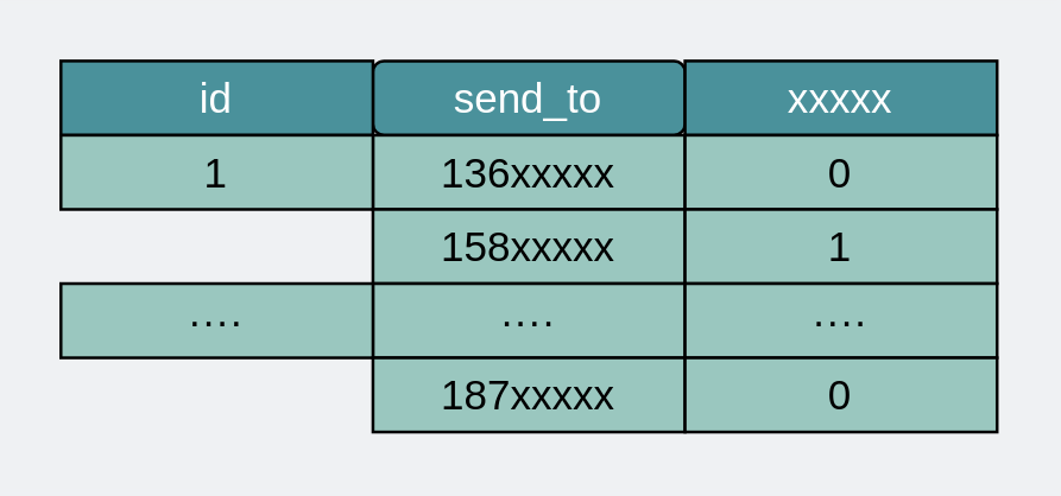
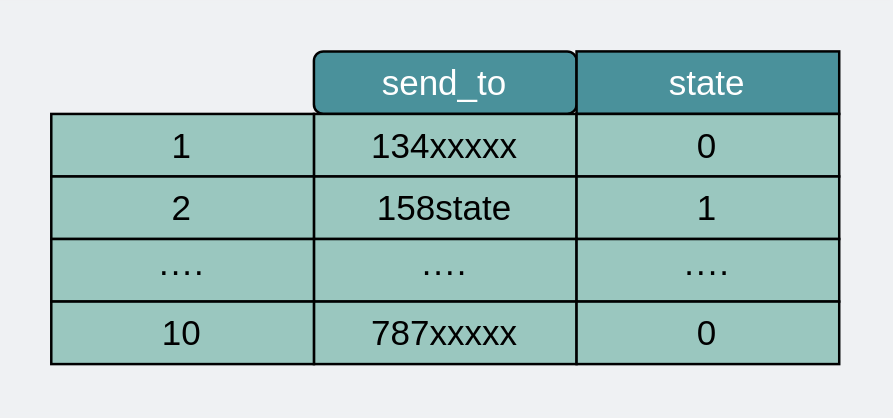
  <mxCell id="0" />
  <mxCell id="1" parent="0" />
  <mxCell id="2" value="send_to" style="whiteSpace=wrap;html=1;fillColor=#4A919B;gradientColor=none;fontSize=14;fontColor=#FFFFFF;rounded=1;" parent="1" vertex="1"><mxGeometry x="125" y="20" width="105" height="25" as="geometry" /></mxCell>
- <mxCell id="3" value="xxxxx" style="rounded=0;whiteSpace=wrap;html=1;fillColor=#4A919B;gradientColor=none;fontSize=14;fontColor=#FFFFFF;" parent="1" vertex="1"><mxGeometry x="230" y="20" width="105" height="25" as="geometry" /></mxCell>
- <mxCell id="4" value="id" style="rounded=0;whiteSpace=wrap;html=1;fillColor=#4A919B;gradientColor=none;fontSize=14;fontColor=#FFFFFF;" parent="1" vertex="1"><mxGeometry x="20" y="20" width="105" height="25" as="geometry" /></mxCell>
- <mxCell id="5" value="136xxxxx" style="rounded=0;whiteSpace=wrap;html=1;fillColor=#9AC7BF;gradientColor=none;fontSize=14;fontColor=#000000;" parent="1" vertex="1"><mxGeometry x="125" y="45" width="105" height="25" as="geometry" /></mxCell>
+ <mxCell id="3" value="state" style="rounded=0;whiteSpace=wrap;html=1;fillColor=#4A919B;gradientColor=none;fontSize=14;fontColor=#FFFFFF;" parent="1" vertex="1"><mxGeometry x="230" y="20" width="105" height="25" as="geometry" /></mxCell>
+ <mxCell id="5" value="134xxxxx" style="rounded=0;whiteSpace=wrap;html=1;fillColor=#9AC7BF;gradientColor=none;fontSize=14;fontColor=#000000;" parent="1" vertex="1"><mxGeometry x="125" y="45" width="105" height="25" as="geometry" /></mxCell>
  <mxCell id="6" value="0" style="rounded=0;whiteSpace=wrap;html=1;fillColor=#9AC7BF;gradientColor=none;fontSize=14;fontColor=#000000;" parent="1" vertex="1"><mxGeometry x="230" y="45" width="105" height="25" as="geometry" /></mxCell>
  <mxCell id="7" value="1" style="rounded=0;whiteSpace=wrap;html=1;fillColor=#9AC7BF;gradientColor=none;fontSize=14;fontColor=#000000;" parent="1" vertex="1"><mxGeometry x="20" y="45" width="105" height="25" as="geometry" /></mxCell>
- <mxCell id="8" value="158xxxxx" style="rounded=0;whiteSpace=wrap;html=1;fillColor=#9AC7BF;gradientColor=none;fontSize=14;fontColor=#000000;" parent="1" vertex="1"><mxGeometry x="125" y="70" width="105" height="25" as="geometry" /></mxCell>
+ <mxCell id="8" value="158state" style="rounded=0;whiteSpace=wrap;html=1;fillColor=#9AC7BF;gradientColor=none;fontSize=14;fontColor=#000000;" parent="1" vertex="1"><mxGeometry x="125" y="70" width="105" height="25" as="geometry" /></mxCell>
  <mxCell id="9" value="1" style="rounded=0;whiteSpace=wrap;html=1;fillColor=#9AC7BF;gradientColor=none;fontSize=14;fontColor=#000000;" parent="1" vertex="1"><mxGeometry x="230" y="70" width="105" height="25" as="geometry" /></mxCell>
+ <mxCell id="10" value="2" style="rounded=0;whiteSpace=wrap;html=1;fillColor=#9AC7BF;gradientColor=none;fontSize=14;fontColor=#000000;" parent="1" vertex="1"><mxGeometry x="20" y="70" width="105" height="25" as="geometry" /></mxCell>
  <mxCell id="11" value="····" style="rounded=0;whiteSpace=wrap;html=1;fillColor=#9AC7BF;gradientColor=none;fontSize=14;fontColor=#000000;" parent="1" vertex="1"><mxGeometry x="125" y="95" width="105" height="25" as="geometry" /></mxCell>
  <mxCell id="12" value="····" style="rounded=0;whiteSpace=wrap;html=1;fillColor=#9AC7BF;gradientColor=none;fontSize=14;fontColor=#000000;" parent="1" vertex="1"><mxGeometry x="230" y="95" width="105" height="25" as="geometry" /></mxCell>
  <mxCell id="13" value="····" style="rounded=0;whiteSpace=wrap;html=1;fillColor=#9AC7BF;gradientColor=none;fontSize=14;fontColor=#000000;" parent="1" vertex="1"><mxGeometry x="20" y="95" width="105" height="25" as="geometry" /></mxCell>
- <mxCell id="14" value="187xxxxx" style="rounded=0;whiteSpace=wrap;html=1;fillColor=#9AC7BF;gradientColor=none;fontSize=14;fontColor=#000000;" parent="1" vertex="1"><mxGeometry x="125" y="120" width="105" height="25" as="geometry" /></mxCell>
+ <mxCell id="14" value="787xxxxx" style="rounded=0;whiteSpace=wrap;html=1;fillColor=#9AC7BF;gradientColor=none;fontSize=14;fontColor=#000000;" parent="1" vertex="1"><mxGeometry x="125" y="120" width="105" height="25" as="geometry" /></mxCell>
  <mxCell id="15" value="0" style="rounded=0;whiteSpace=wrap;html=1;fillColor=#9AC7BF;gradientColor=none;fontSize=14;fontColor=#000000;" parent="1" vertex="1"><mxGeometry x="230" y="120" width="105" height="25" as="geometry" /></mxCell>
+ <mxCell id="16" value="10" style="rounded=0;whiteSpace=wrap;html=1;fillColor=#9AC7BF;gradientColor=none;fontSize=14;fontColor=#000000;" parent="1" vertex="1"><mxGeometry x="20" y="120" width="105" height="25" as="geometry" /></mxCell>
